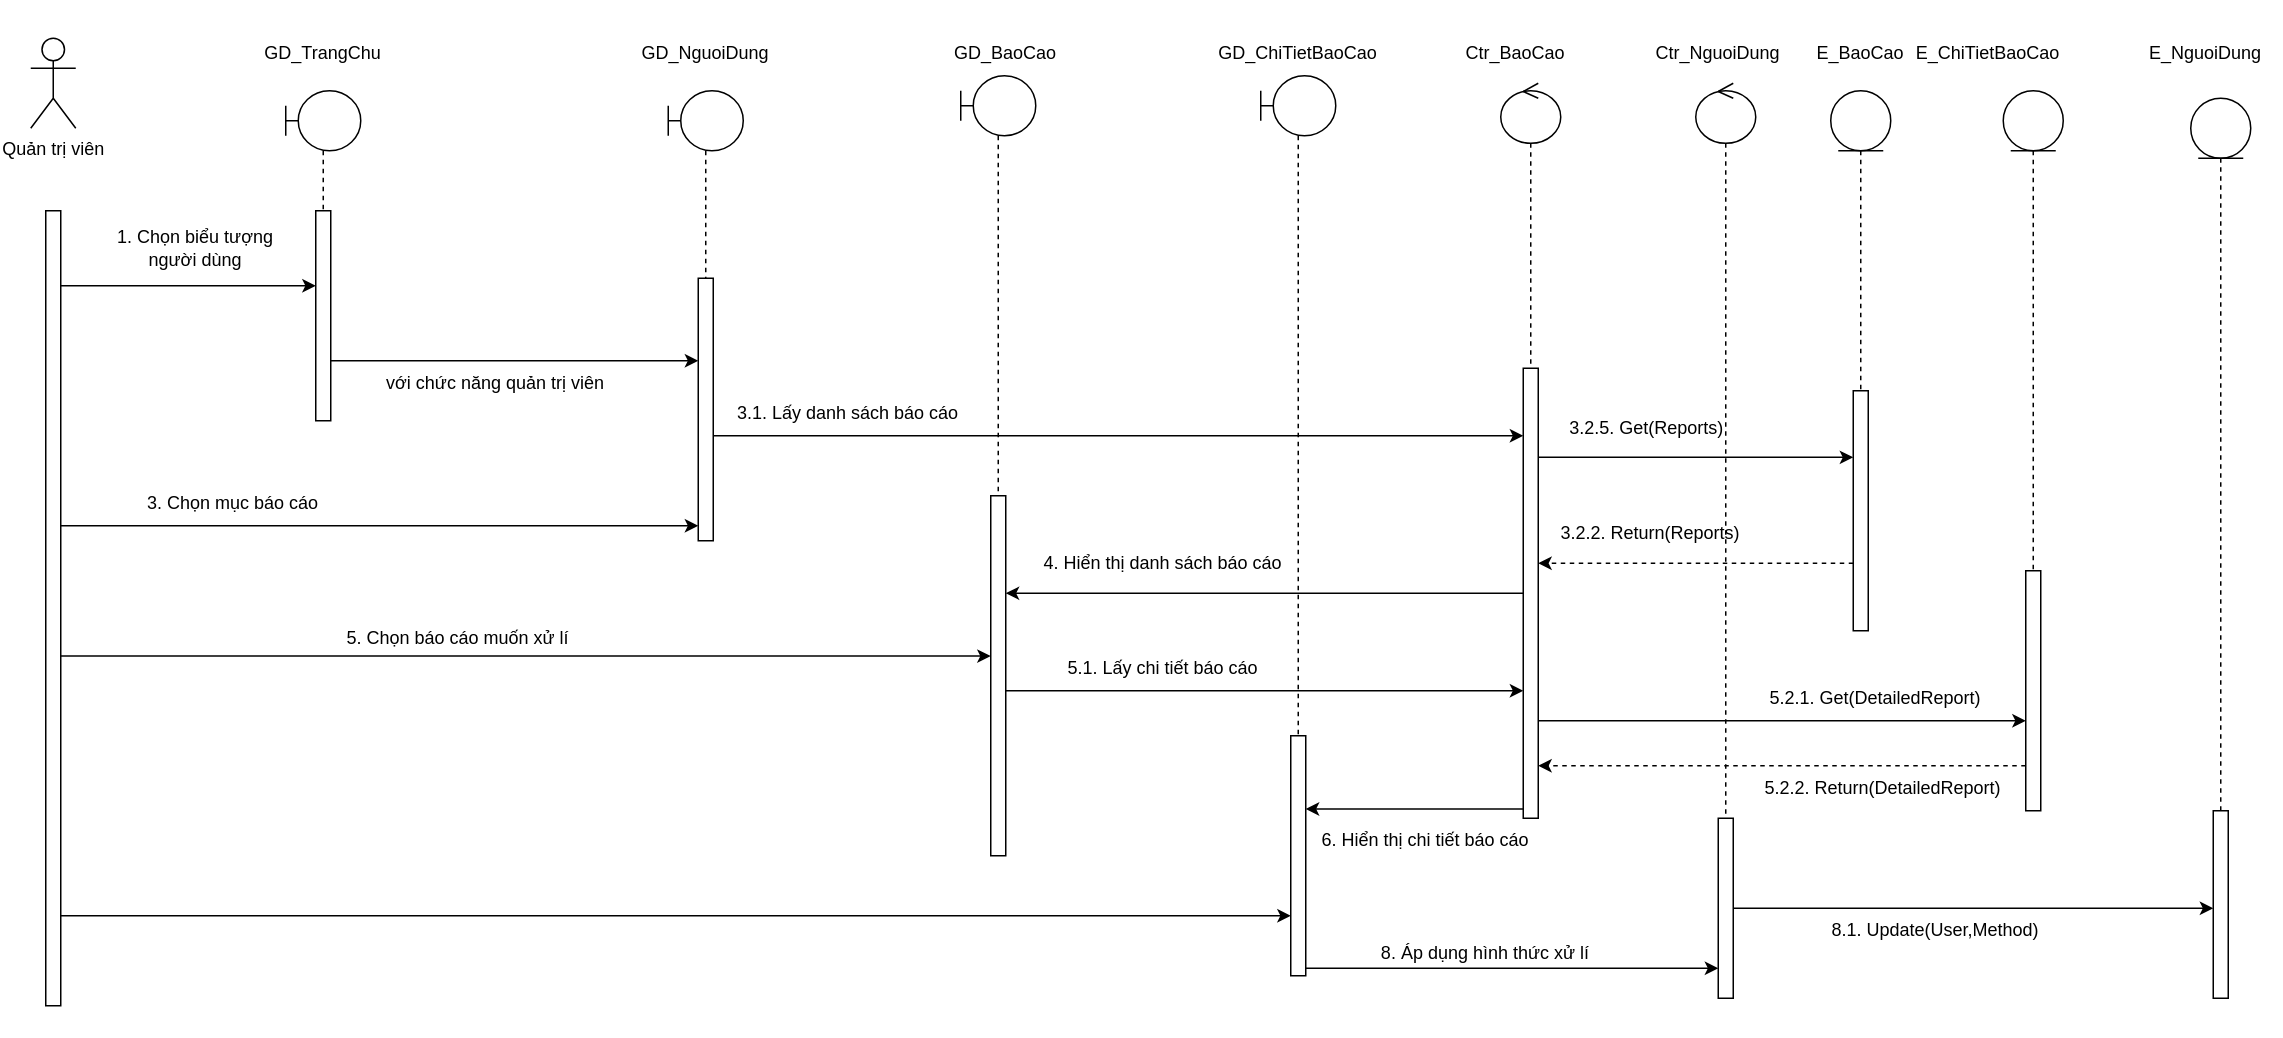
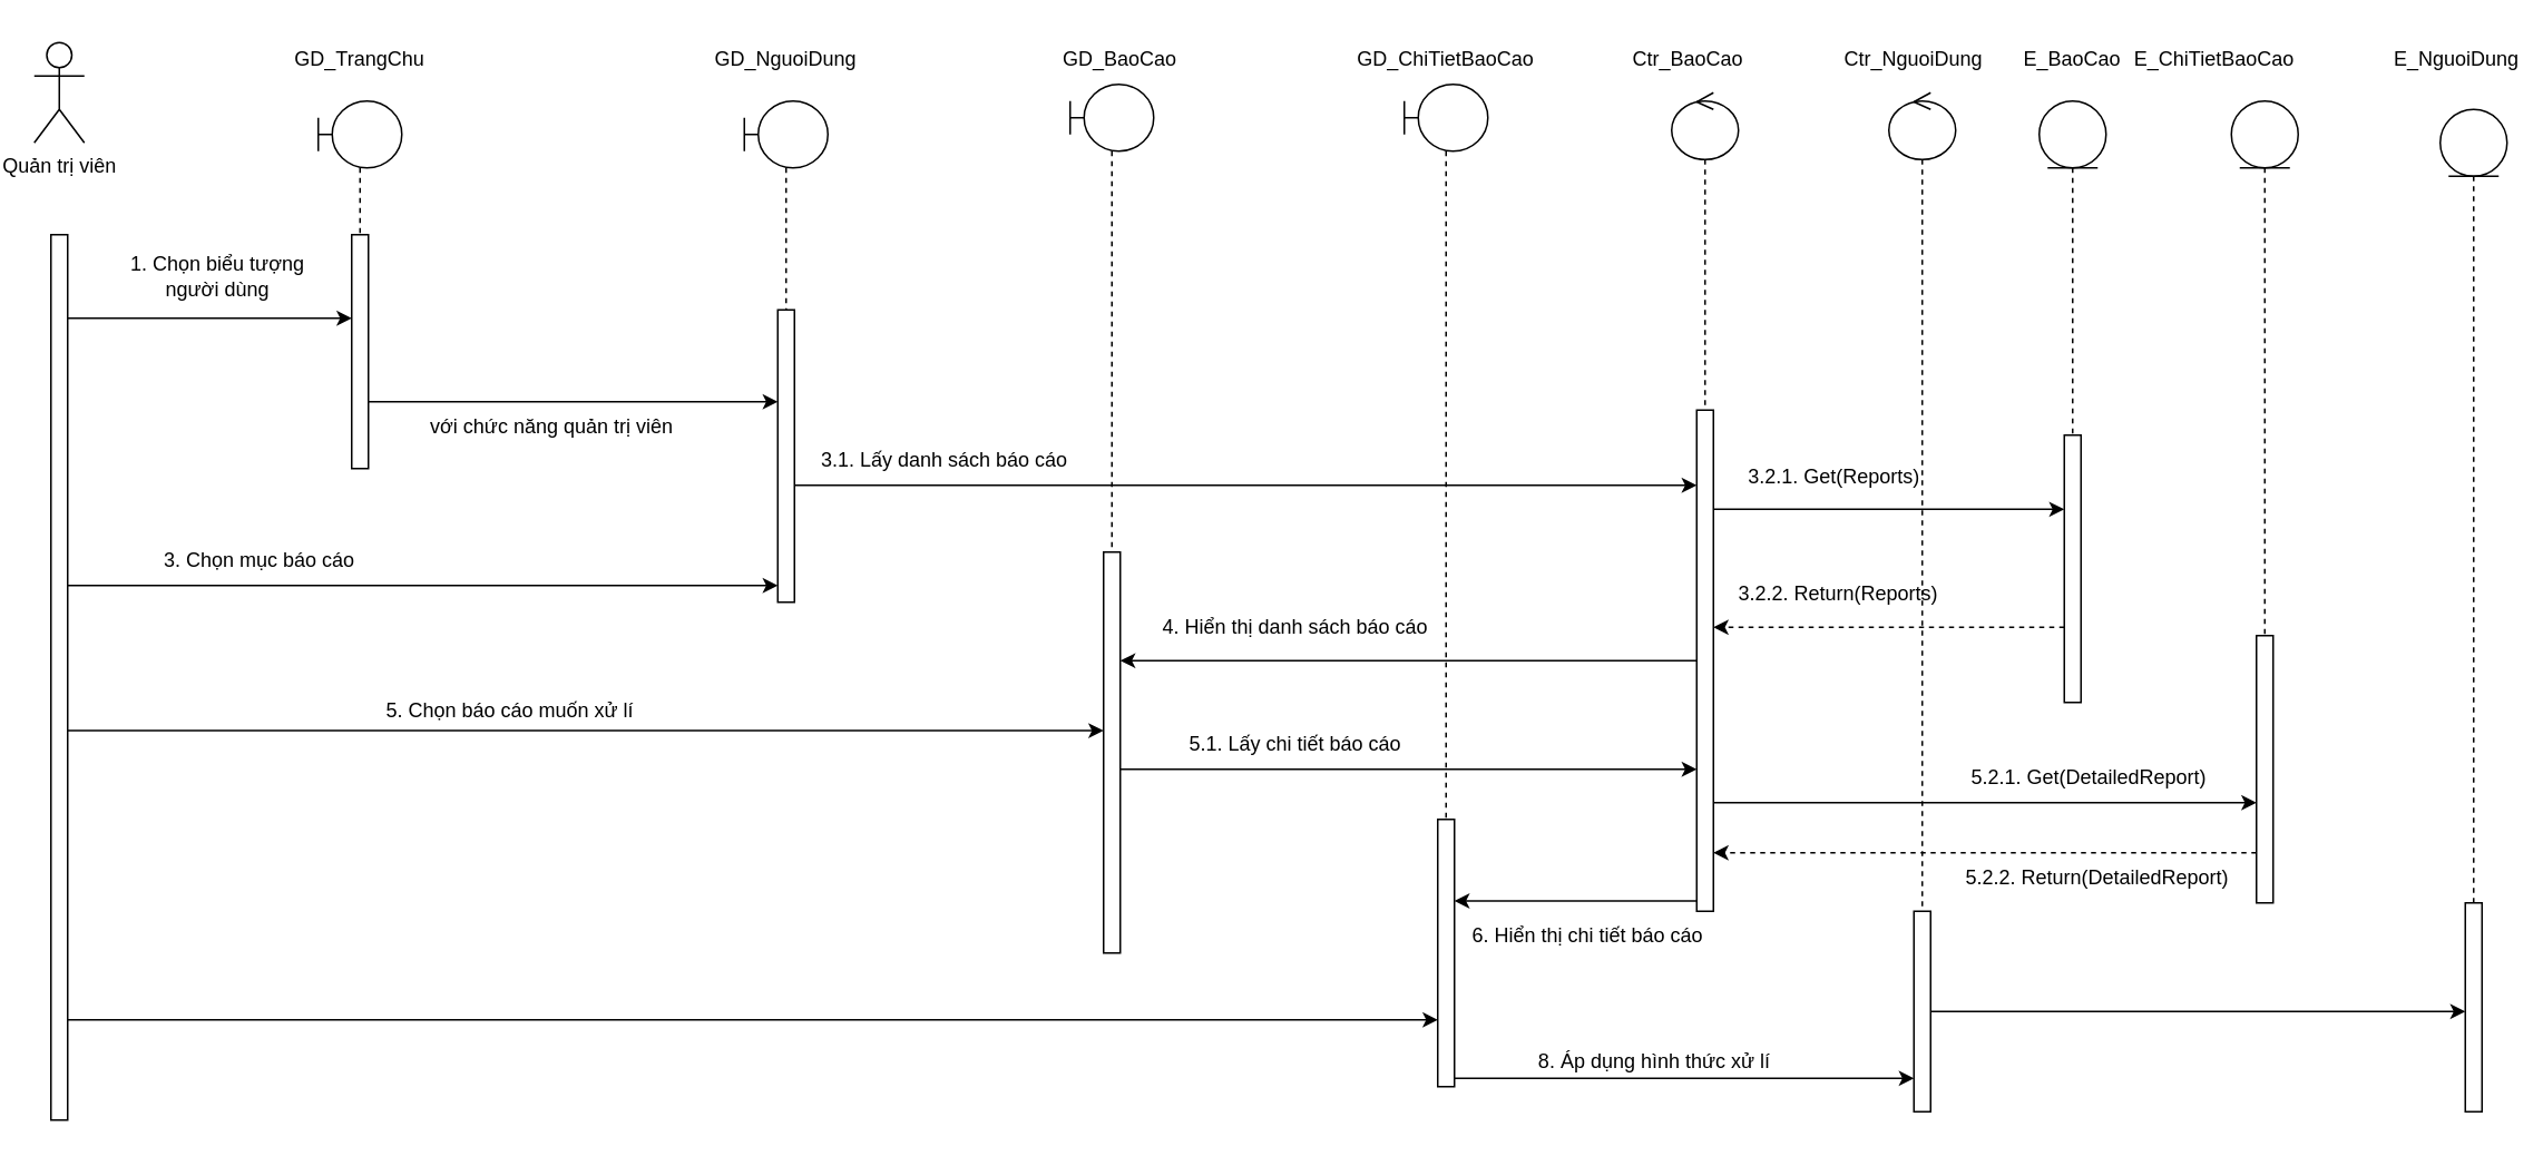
  <mxCell id="0" />
  <mxCell id="1" parent="0" />
  <mxCell id="2" value="Quản trị viên" style="shape=umlActor;verticalLabelPosition=bottom;verticalAlign=top;html=1;outlineConnect=0;" vertex="1" parent="1"><mxGeometry x="20" y="25" width="30" height="60" as="geometry" /></mxCell>
  <mxCell id="3" value="GD_TrangChu" style="text;html=1;align=center;verticalAlign=middle;whiteSpace=wrap;rounded=0;" vertex="1" parent="1"><mxGeometry x="185" y="20" width="60" height="30" as="geometry" /></mxCell>
  <mxCell id="4" value="" style="shape=umlLifeline;perimeter=lifelinePerimeter;whiteSpace=wrap;html=1;container=1;dropTarget=0;collapsible=0;recursiveResize=0;outlineConnect=0;portConstraint=eastwest;newEdgeStyle={&quot;curved&quot;:0,&quot;rounded&quot;:0};participant=umlBoundary;size=40;" vertex="1" parent="1"><mxGeometry x="190" y="60" width="50" height="100" as="geometry" /></mxCell>
  <mxCell id="5" value="" style="html=1;points=[[0,0,0,0,5],[0,1,0,0,-5],[1,0,0,0,5],[1,1,0,0,-5]];perimeter=orthogonalPerimeter;outlineConnect=0;targetShapes=umlLifeline;portConstraint=eastwest;newEdgeStyle={&quot;curved&quot;:0,&quot;rounded&quot;:0};" vertex="1" parent="1"><mxGeometry x="210" y="140" width="10" height="140" as="geometry" /></mxCell>
  <mxCell id="6" value="" style="html=1;points=[[0,0,0,0,5],[0,1,0,0,-5],[1,0,0,0,5],[1,1,0,0,-5]];perimeter=orthogonalPerimeter;outlineConnect=0;targetShapes=umlLifeline;portConstraint=eastwest;newEdgeStyle={&quot;curved&quot;:0,&quot;rounded&quot;:0};" vertex="1" parent="1"><mxGeometry x="30" y="140" width="10" height="530" as="geometry" /></mxCell>
  <mxCell id="7" value="1. Chọn biểu tượng người dùng" style="text;html=1;align=center;verticalAlign=middle;whiteSpace=wrap;rounded=0;" vertex="1" parent="1"><mxGeometry x="75" y="150" width="110" height="30" as="geometry" /></mxCell>
  <mxCell id="8" value="" style="endArrow=classic;html=1;rounded=0;" edge="1" parent="1"><mxGeometry width="50" height="50" relative="1" as="geometry"><mxPoint x="40" y="190" as="sourcePoint" /><mxPoint x="210" y="190" as="targetPoint" /></mxGeometry></mxCell>
  <mxCell id="9" value="" style="shape=umlLifeline;perimeter=lifelinePerimeter;whiteSpace=wrap;html=1;container=1;dropTarget=0;collapsible=0;recursiveResize=0;outlineConnect=0;portConstraint=eastwest;newEdgeStyle={&quot;curved&quot;:0,&quot;rounded&quot;:0};participant=umlBoundary;" vertex="1" parent="1"><mxGeometry x="445" y="60" width="50" height="130" as="geometry" /></mxCell>
  <mxCell id="10" value="GD_NguoiDung" style="text;html=1;align=center;verticalAlign=middle;whiteSpace=wrap;rounded=0;" vertex="1" parent="1"><mxGeometry x="440" y="20" width="60" height="30" as="geometry" /></mxCell>
  <mxCell id="11" value="" style="html=1;points=[[0,0,0,0,5],[0,1,0,0,-5],[1,0,0,0,5],[1,1,0,0,-5]];perimeter=orthogonalPerimeter;outlineConnect=0;targetShapes=umlLifeline;portConstraint=eastwest;newEdgeStyle={&quot;curved&quot;:0,&quot;rounded&quot;:0};" vertex="1" parent="1"><mxGeometry x="465" y="185" width="10" height="175" as="geometry" /></mxCell>
  <mxCell id="12" value="" style="endArrow=classic;html=1;rounded=0;" edge="1" parent="1" target="11"><mxGeometry width="50" height="50" relative="1" as="geometry"><mxPoint x="220" y="240" as="sourcePoint" /><mxPoint x="495" y="230" as="targetPoint" /></mxGeometry></mxCell>
  <mxCell id="13" value="với chức năng quản trị viên" style="text;html=1;align=center;verticalAlign=middle;whiteSpace=wrap;rounded=0;" vertex="1" parent="1"><mxGeometry x="240" y="240" width="180" height="30" as="geometry" /></mxCell>
  <mxCell id="14" value="" style="endArrow=classic;html=1;rounded=0;" edge="1" parent="1"><mxGeometry width="50" height="50" relative="1" as="geometry"><mxPoint x="40" y="350" as="sourcePoint" /><mxPoint x="465" y="350" as="targetPoint" /></mxGeometry></mxCell>
  <mxCell id="15" value="3. Chọn mục báo cáo" style="text;html=1;align=center;verticalAlign=middle;whiteSpace=wrap;rounded=0;" vertex="1" parent="1"><mxGeometry x="40" y="320" width="230" height="30" as="geometry" /></mxCell>
  <mxCell id="16" value="" style="shape=umlLifeline;perimeter=lifelinePerimeter;whiteSpace=wrap;html=1;container=1;dropTarget=0;collapsible=0;recursiveResize=0;outlineConnect=0;portConstraint=eastwest;newEdgeStyle={&quot;curved&quot;:0,&quot;rounded&quot;:0};participant=umlBoundary;" vertex="1" parent="1"><mxGeometry x="640" y="50" width="50" height="295" as="geometry" /></mxCell>
  <mxCell id="17" value="GD_BaoCao" style="text;html=1;align=center;verticalAlign=middle;whiteSpace=wrap;rounded=0;" vertex="1" parent="1"><mxGeometry x="640" y="20" width="60" height="30" as="geometry" /></mxCell>
  <mxCell id="18" value="" style="html=1;points=[[0,0,0,0,5],[0,1,0,0,-5],[1,0,0,0,5],[1,1,0,0,-5]];perimeter=orthogonalPerimeter;outlineConnect=0;targetShapes=umlLifeline;portConstraint=eastwest;newEdgeStyle={&quot;curved&quot;:0,&quot;rounded&quot;:0};" vertex="1" parent="1"><mxGeometry x="660" y="330" width="10" height="240" as="geometry" /></mxCell>
  <mxCell id="19" value="" style="shape=umlLifeline;perimeter=lifelinePerimeter;whiteSpace=wrap;html=1;container=1;dropTarget=0;collapsible=0;recursiveResize=0;outlineConnect=0;portConstraint=eastwest;newEdgeStyle={&quot;curved&quot;:0,&quot;rounded&quot;:0};participant=umlControl;" vertex="1" parent="1"><mxGeometry x="1000" y="55" width="40" height="490" as="geometry" /></mxCell>
  <mxCell id="20" value="" style="html=1;points=[[0,0,0,0,5],[0,1,0,0,-5],[1,0,0,0,5],[1,1,0,0,-5]];perimeter=orthogonalPerimeter;outlineConnect=0;targetShapes=umlLifeline;portConstraint=eastwest;newEdgeStyle={&quot;curved&quot;:0,&quot;rounded&quot;:0};" vertex="1" parent="19"><mxGeometry x="15" y="190" width="10" height="300" as="geometry" /></mxCell>
  <mxCell id="21" value="" style="shape=umlLifeline;perimeter=lifelinePerimeter;whiteSpace=wrap;html=1;container=1;dropTarget=0;collapsible=0;recursiveResize=0;outlineConnect=0;portConstraint=eastwest;newEdgeStyle={&quot;curved&quot;:0,&quot;rounded&quot;:0};participant=umlEntity;" vertex="1" parent="1"><mxGeometry x="1220" y="60" width="40" height="200" as="geometry" /></mxCell>
  <mxCell id="22" value="Ctr_BaoCao" style="text;html=1;align=center;verticalAlign=middle;whiteSpace=wrap;rounded=0;" vertex="1" parent="1"><mxGeometry x="980" y="20" width="60" height="30" as="geometry" /></mxCell>
  <mxCell id="23" value="E_BaoCao" style="text;html=1;align=center;verticalAlign=middle;whiteSpace=wrap;rounded=0;" vertex="1" parent="1"><mxGeometry x="1210" y="20" width="60" height="30" as="geometry" /></mxCell>
  <mxCell id="24" value="" style="endArrow=classic;html=1;rounded=0;" edge="1" parent="1" target="20"><mxGeometry width="50" height="50" relative="1" as="geometry"><mxPoint x="475" y="290" as="sourcePoint" /><mxPoint x="905" y="290" as="targetPoint" /></mxGeometry></mxCell>
  <mxCell id="25" value="3.1. Lấy danh sách báo cáo" style="text;html=1;align=center;verticalAlign=middle;whiteSpace=wrap;rounded=0;" vertex="1" parent="1"><mxGeometry x="450" y="260" width="230" height="30" as="geometry" /></mxCell>
  <mxCell id="26" value="" style="html=1;points=[[0,0,0,0,5],[0,1,0,0,-5],[1,0,0,0,5],[1,1,0,0,-5]];perimeter=orthogonalPerimeter;outlineConnect=0;targetShapes=umlLifeline;portConstraint=eastwest;newEdgeStyle={&quot;curved&quot;:0,&quot;rounded&quot;:0};" vertex="1" parent="1"><mxGeometry x="1235" y="260" width="10" height="160" as="geometry" /></mxCell>
- <mxCell id="27" value="3.2.5. Get(Reports)" style="text;html=1;align=center;verticalAlign=middle;whiteSpace=wrap;rounded=0;" vertex="1" parent="1"><mxGeometry x="1045" y="270" width="105" height="30" as="geometry" /></mxCell>
+ <mxCell id="27" value="3.2.1. Get(Reports)" style="text;html=1;align=center;verticalAlign=middle;whiteSpace=wrap;rounded=0;" vertex="1" parent="1"><mxGeometry x="1045" y="270" width="105" height="30" as="geometry" /></mxCell>
  <mxCell id="28" value="" style="endArrow=classic;html=1;rounded=0;" edge="1" parent="1" target="26"><mxGeometry width="50" height="50" relative="1" as="geometry"><mxPoint x="1025" y="304.41" as="sourcePoint" /><mxPoint x="1165" y="304.41" as="targetPoint" /></mxGeometry></mxCell>
  <mxCell id="29" value="" style="endArrow=classic;html=1;rounded=0;dashed=1;" edge="1" parent="1" source="26"><mxGeometry width="50" height="50" relative="1" as="geometry"><mxPoint x="1165" y="375" as="sourcePoint" /><mxPoint x="1025" y="375" as="targetPoint" /></mxGeometry></mxCell>
  <mxCell id="30" value="3.2.2. Return(Reports)" style="text;html=1;align=center;verticalAlign=middle;whiteSpace=wrap;rounded=0;" vertex="1" parent="1"><mxGeometry x="1035" y="340" width="130" height="30" as="geometry" /></mxCell>
  <mxCell id="31" value="" style="endArrow=classic;html=1;rounded=0;" edge="1" parent="1" source="20" target="18"><mxGeometry width="50" height="50" relative="1" as="geometry"><mxPoint x="905" y="390" as="sourcePoint" /><mxPoint x="710" y="390" as="targetPoint" /></mxGeometry></mxCell>
  <mxCell id="32" value="4. Hiển thị danh sách báo cáo" style="text;html=1;align=center;verticalAlign=middle;whiteSpace=wrap;rounded=0;" vertex="1" parent="1"><mxGeometry x="660" y="360" width="230" height="30" as="geometry" /></mxCell>
  <mxCell id="33" value="" style="endArrow=classic;html=1;rounded=0;" edge="1" parent="1" target="18"><mxGeometry width="50" height="50" relative="1" as="geometry"><mxPoint x="40" y="436.91" as="sourcePoint" /><mxPoint x="700" y="436.91" as="targetPoint" /></mxGeometry></mxCell>
  <mxCell id="34" value="5. Chọn báo cáo muốn xử lí" style="text;html=1;align=center;verticalAlign=middle;whiteSpace=wrap;rounded=0;" vertex="1" parent="1"><mxGeometry x="190" y="410" width="230" height="30" as="geometry" /></mxCell>
  <mxCell id="35" value="" style="shape=umlLifeline;perimeter=lifelinePerimeter;whiteSpace=wrap;html=1;container=1;dropTarget=0;collapsible=0;recursiveResize=0;outlineConnect=0;portConstraint=eastwest;newEdgeStyle={&quot;curved&quot;:0,&quot;rounded&quot;:0};participant=umlEntity;" vertex="1" parent="1"><mxGeometry x="1335" y="60" width="40" height="480" as="geometry" /></mxCell>
  <mxCell id="36" value="" style="html=1;points=[[0,0,0,0,5],[0,1,0,0,-5],[1,0,0,0,5],[1,1,0,0,-5]];perimeter=orthogonalPerimeter;outlineConnect=0;targetShapes=umlLifeline;portConstraint=eastwest;newEdgeStyle={&quot;curved&quot;:0,&quot;rounded&quot;:0};" vertex="1" parent="35"><mxGeometry x="15" y="320" width="10" height="160" as="geometry" /></mxCell>
  <mxCell id="37" value="E_ChiTietBaoCao" style="text;html=1;align=center;verticalAlign=middle;whiteSpace=wrap;rounded=0;" vertex="1" parent="1"><mxGeometry x="1295" y="20" width="60" height="30" as="geometry" /></mxCell>
  <mxCell id="38" value="" style="shape=umlLifeline;perimeter=lifelinePerimeter;whiteSpace=wrap;html=1;container=1;dropTarget=0;collapsible=0;recursiveResize=0;outlineConnect=0;portConstraint=eastwest;newEdgeStyle={&quot;curved&quot;:0,&quot;rounded&quot;:0};participant=umlBoundary;" vertex="1" parent="1"><mxGeometry x="840" y="50" width="50" height="450" as="geometry" /></mxCell>
  <mxCell id="39" value="GD_ChiTietBaoCao" style="text;html=1;align=center;verticalAlign=middle;whiteSpace=wrap;rounded=0;" vertex="1" parent="1"><mxGeometry x="835" y="20" width="60" height="30" as="geometry" /></mxCell>
  <mxCell id="40" value="" style="html=1;points=[[0,0,0,0,5],[0,1,0,0,-5],[1,0,0,0,5],[1,1,0,0,-5]];perimeter=orthogonalPerimeter;outlineConnect=0;targetShapes=umlLifeline;portConstraint=eastwest;newEdgeStyle={&quot;curved&quot;:0,&quot;rounded&quot;:0};" vertex="1" parent="1"><mxGeometry x="860" y="490" width="10" height="160" as="geometry" /></mxCell>
  <mxCell id="41" value="" style="endArrow=classic;html=1;rounded=0;" edge="1" parent="1"><mxGeometry width="50" height="50" relative="1" as="geometry"><mxPoint x="670" y="460" as="sourcePoint" /><mxPoint x="1015" y="460" as="targetPoint" /></mxGeometry></mxCell>
  <mxCell id="42" value="5.1. Lấy chi tiết báo cáo" style="text;html=1;align=center;verticalAlign=middle;whiteSpace=wrap;rounded=0;" vertex="1" parent="1"><mxGeometry x="660" y="430" width="230" height="30" as="geometry" /></mxCell>
  <mxCell id="43" value="" style="endArrow=classic;html=1;rounded=0;" edge="1" parent="1" target="36"><mxGeometry width="50" height="50" relative="1" as="geometry"><mxPoint x="1025" y="480" as="sourcePoint" /><mxPoint x="1305" y="480" as="targetPoint" /></mxGeometry></mxCell>
  <mxCell id="44" value="5.2.1. Get(DetailedReport)" style="text;html=1;align=center;verticalAlign=middle;whiteSpace=wrap;rounded=0;" vertex="1" parent="1"><mxGeometry x="1170" y="450" width="160" height="30" as="geometry" /></mxCell>
  <mxCell id="45" value="" style="endArrow=classic;html=1;rounded=0;dashed=1;" edge="1" parent="1" source="36"><mxGeometry width="50" height="50" relative="1" as="geometry"><mxPoint x="1305" y="510" as="sourcePoint" /><mxPoint x="1025" y="510" as="targetPoint" /></mxGeometry></mxCell>
  <mxCell id="46" value="5.2.2. Return(DetailedReport)" style="text;html=1;align=center;verticalAlign=middle;whiteSpace=wrap;rounded=0;" vertex="1" parent="1"><mxGeometry x="1175" y="510" width="160" height="30" as="geometry" /></mxCell>
  <mxCell id="47" value="" style="endArrow=classic;html=1;rounded=0;" edge="1" parent="1"><mxGeometry width="50" height="50" relative="1" as="geometry"><mxPoint x="1015" y="538.82" as="sourcePoint" /><mxPoint x="870" y="538.82" as="targetPoint" /></mxGeometry></mxCell>
  <mxCell id="48" value="6. Hiển thị chi tiết báo cáo" style="text;html=1;align=center;verticalAlign=middle;whiteSpace=wrap;rounded=0;" vertex="1" parent="1"><mxGeometry x="870" y="545" width="160" height="30" as="geometry" /></mxCell>
  <mxCell id="49" value="" style="endArrow=classic;html=1;rounded=0;" edge="1" parent="1"><mxGeometry width="50" height="50" relative="1" as="geometry"><mxPoint x="40" y="610" as="sourcePoint" /><mxPoint x="860" y="610" as="targetPoint" /></mxGeometry></mxCell>
  <mxCell id="50" value="" style="shape=umlLifeline;perimeter=lifelinePerimeter;whiteSpace=wrap;html=1;container=1;dropTarget=0;collapsible=0;recursiveResize=0;outlineConnect=0;portConstraint=eastwest;newEdgeStyle={&quot;curved&quot;:0,&quot;rounded&quot;:0};participant=umlControl;" vertex="1" parent="1"><mxGeometry x="1130" y="55" width="40" height="610" as="geometry" /></mxCell>
  <mxCell id="51" value="" style="html=1;points=[[0,0,0,0,5],[0,1,0,0,-5],[1,0,0,0,5],[1,1,0,0,-5]];perimeter=orthogonalPerimeter;outlineConnect=0;targetShapes=umlLifeline;portConstraint=eastwest;newEdgeStyle={&quot;curved&quot;:0,&quot;rounded&quot;:0};" vertex="1" parent="50"><mxGeometry x="15" y="490" width="10" height="120" as="geometry" /></mxCell>
  <mxCell id="52" value="Ctr_NguoiDung" style="text;html=1;align=center;verticalAlign=middle;whiteSpace=wrap;rounded=0;" vertex="1" parent="1"><mxGeometry x="1115" y="20" width="60" height="30" as="geometry" /></mxCell>
  <mxCell id="53" value="" style="shape=umlLifeline;perimeter=lifelinePerimeter;whiteSpace=wrap;html=1;container=1;dropTarget=0;collapsible=0;recursiveResize=0;outlineConnect=0;portConstraint=eastwest;newEdgeStyle={&quot;curved&quot;:0,&quot;rounded&quot;:0};participant=umlEntity;" vertex="1" parent="1"><mxGeometry x="1460" y="65" width="40" height="480" as="geometry" /></mxCell>
  <mxCell id="54" value="E_NguoiDung" style="text;html=1;align=center;verticalAlign=middle;whiteSpace=wrap;rounded=0;" vertex="1" parent="1"><mxGeometry x="1440" y="20" width="60" height="30" as="geometry" /></mxCell>
  <mxCell id="55" value="" style="endArrow=classic;html=1;rounded=0;exitX=1;exitY=1;exitDx=0;exitDy=-5;exitPerimeter=0;" edge="1" parent="1" source="40" target="51"><mxGeometry width="50" height="50" relative="1" as="geometry"><mxPoint x="920" y="660" as="sourcePoint" /><mxPoint x="970" y="610" as="targetPoint" /></mxGeometry></mxCell>
  <mxCell id="56" value="8. Áp dụng hình thức xử lí" style="text;html=1;align=center;verticalAlign=middle;whiteSpace=wrap;rounded=0;" vertex="1" parent="1"><mxGeometry x="910" y="620" width="160" height="30" as="geometry" /></mxCell>
  <mxCell id="57" value="" style="html=1;points=[[0,0,0,0,5],[0,1,0,0,-5],[1,0,0,0,5],[1,1,0,0,-5]];perimeter=orthogonalPerimeter;outlineConnect=0;targetShapes=umlLifeline;portConstraint=eastwest;newEdgeStyle={&quot;curved&quot;:0,&quot;rounded&quot;:0};" vertex="1" parent="1"><mxGeometry x="1475" y="540" width="10" height="125" as="geometry" /></mxCell>
  <mxCell id="58" value="" style="endArrow=classic;html=1;rounded=0;" edge="1" parent="1" source="51" target="57"><mxGeometry width="50" height="50" relative="1" as="geometry"><mxPoint x="920" y="660" as="sourcePoint" /><mxPoint x="970" y="610" as="targetPoint" /></mxGeometry></mxCell>
- <mxCell id="59" value="8.1. Update(User,Method)" style="text;html=1;align=center;verticalAlign=middle;whiteSpace=wrap;rounded=0;" vertex="1" parent="1"><mxGeometry x="1210" y="605" width="160" height="30" as="geometry" /></mxCell>
